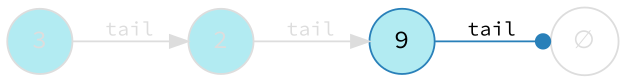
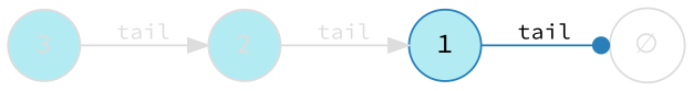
  digraph {
    rankdir=LR
    splines=false
    fontname="Source Code Pro"
    node [color="#dddddd" fillcolor="#b2ebf2" fontcolor="#dddddd" fontname="Source Code Pro" shape=circle style=filled]
    edge [color="#dddddd" fontcolor="#dddddd" fontname="Source Code Pro" fontsize=11]
    n1 [label=3]
    n2 [label=2]
-   n3 [color="#2980B9" fontcolor="#000000" label=9]
+   n3 [color="#2980B9" fontcolor="#000000" label=1]
    n4 [fillcolor="#ffffff" label="∅"]
    n1 -> n2 [label=tail]
    n2 -> n3 [label=tail]
    n3 -> n4 [color="#2980B9" fontcolor="#000000" label=tail arrowhead=dot]
  }
